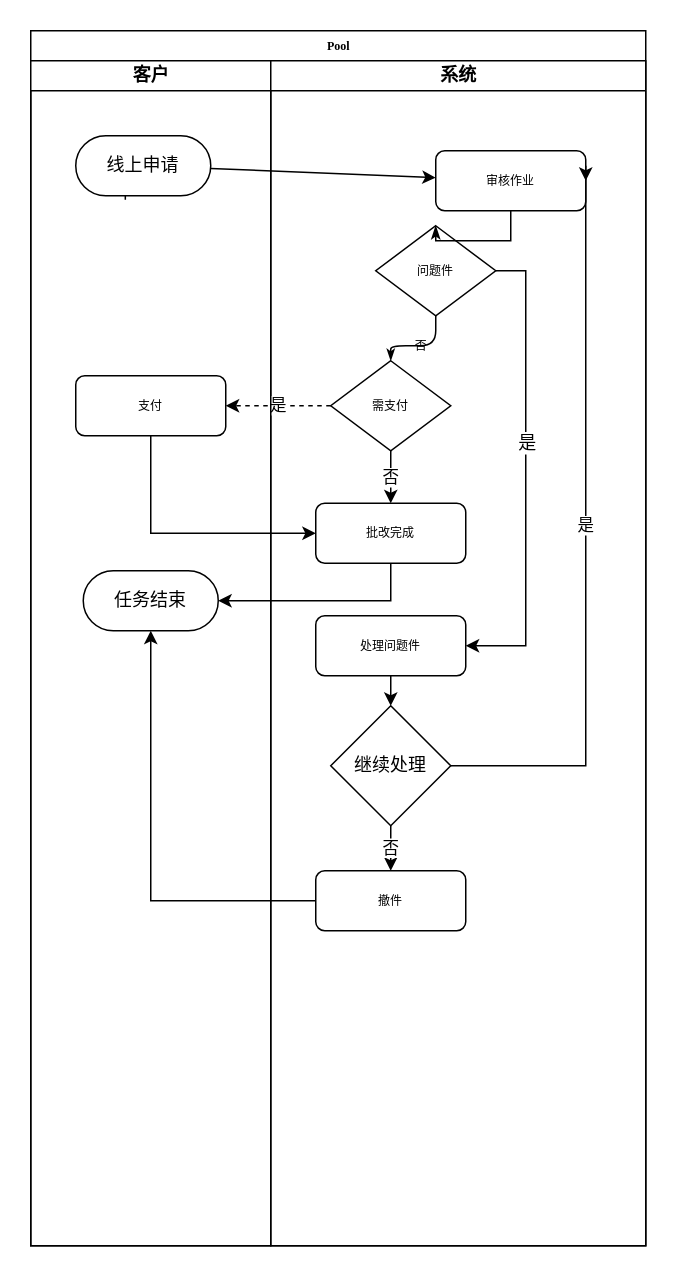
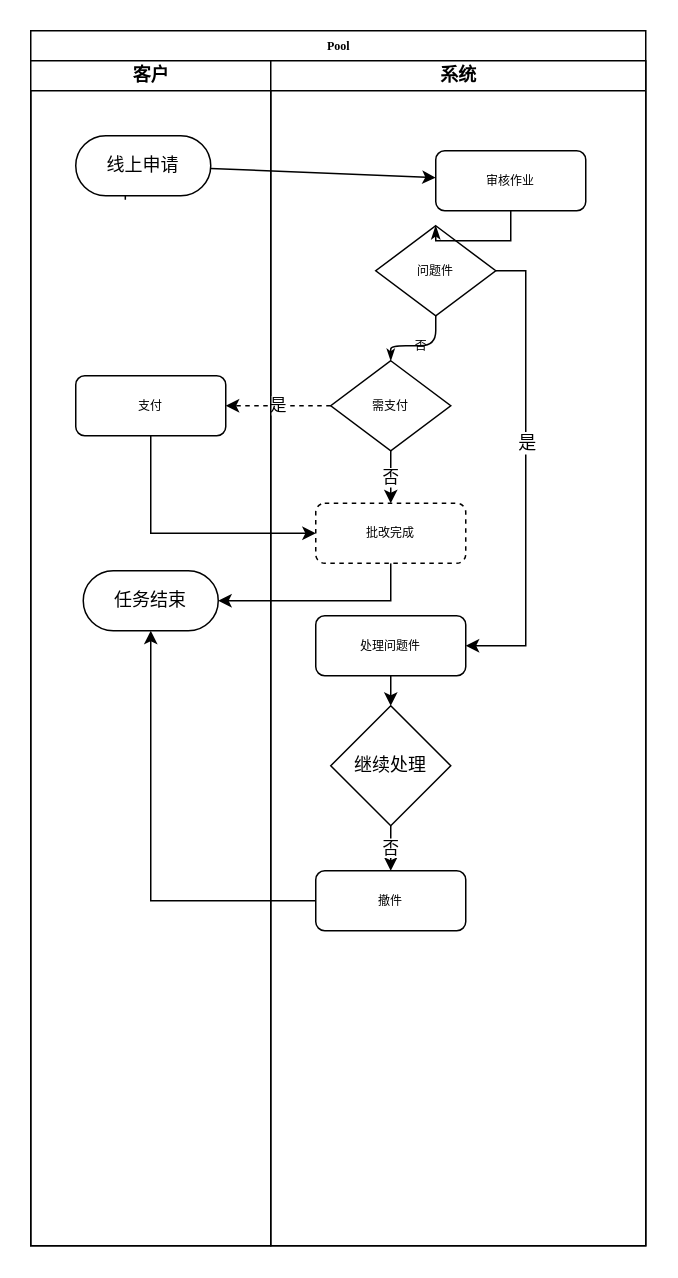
  <mxCell id="0" />
  <mxCell id="1" parent="0" />
  <mxCell id="2" value="Pool" style="swimlane;html=1;childLayout=stackLayout;startSize=20;rounded=0;shadow=0;labelBackgroundColor=none;strokeWidth=1;fontFamily=Verdana;fontSize=8;align=center;" parent="1" vertex="1"><mxGeometry x="20" y="20" width="410" height="810" as="geometry" /></mxCell>
  <mxCell id="3" style="edgeStyle=orthogonalEdgeStyle;rounded=1;html=1;labelBackgroundColor=none;startArrow=none;startFill=0;startSize=5;endArrow=classicThin;endFill=1;endSize=5;jettySize=auto;orthogonalLoop=1;strokeWidth=1;fontFamily=Verdana;fontSize=8" parent="2" edge="1"><mxGeometry relative="1" as="geometry"><mxPoint x="440" y="690" as="sourcePoint" /></mxGeometry></mxCell>
  <mxCell id="4" style="edgeStyle=orthogonalEdgeStyle;rounded=1;html=1;labelBackgroundColor=none;startArrow=none;startFill=0;startSize=5;endArrow=classicThin;endFill=1;endSize=5;jettySize=auto;orthogonalLoop=1;strokeWidth=1;fontFamily=Verdana;fontSize=8" parent="2" edge="1"><mxGeometry relative="1" as="geometry"><mxPoint x="610" y="690" as="sourcePoint" /></mxGeometry></mxCell>
  <mxCell id="5" style="edgeStyle=orthogonalEdgeStyle;rounded=1;html=1;labelBackgroundColor=none;startArrow=none;startFill=0;startSize=5;endArrow=classicThin;endFill=1;endSize=5;jettySize=auto;orthogonalLoop=1;strokeWidth=1;fontFamily=Verdana;fontSize=8" parent="2" edge="1"><mxGeometry relative="1" as="geometry"><mxPoint x="450" y="450" as="sourcePoint" /></mxGeometry></mxCell>
  <mxCell id="6" style="edgeStyle=orthogonalEdgeStyle;rounded=1;html=1;labelBackgroundColor=none;startArrow=none;startFill=0;startSize=5;endArrow=classicThin;endFill=1;endSize=5;jettySize=auto;orthogonalLoop=1;strokeColor=#000000;strokeWidth=1;fontFamily=Verdana;fontSize=8;fontColor=#000000;" parent="2" edge="1"><mxGeometry relative="1" as="geometry"><mxPoint x="450" y="610" as="targetPoint" /></mxGeometry></mxCell>
  <mxCell id="7" value="客户" style="swimlane;html=1;startSize=20;" parent="2" vertex="1"><mxGeometry y="20" width="160" height="790" as="geometry" /></mxCell>
  <mxCell id="8" value="" style="endArrow=classic;html=1;exitX=0.367;exitY=1.067;exitDx=0;exitDy=0;exitPerimeter=0;" parent="7" source="9" edge="1"><mxGeometry width="50" height="50" relative="1" as="geometry"><mxPoint y="690" as="sourcePoint" /><mxPoint x="63" y="60" as="targetPoint" /><Array as="points" /></mxGeometry></mxCell>
  <mxCell id="9" value="线上申请" style="rounded=1;whiteSpace=wrap;html=1;direction=east;perimeter=rectanglePerimeter;arcSize=50;" parent="7" vertex="1"><mxGeometry x="30" y="50" width="90" height="40" as="geometry" /></mxCell>
  <mxCell id="10" value="支付" style="rounded=1;whiteSpace=wrap;html=1;shadow=0;labelBackgroundColor=none;strokeWidth=1;fontFamily=Verdana;fontSize=8;align=center;" parent="7" vertex="1"><mxGeometry x="30" y="210" width="100" height="40" as="geometry" /></mxCell>
  <mxCell id="11" value="任务结束&lt;br&gt;" style="rounded=1;whiteSpace=wrap;html=1;arcSize=50;fillOpacity=100;flipV=1;" parent="7" vertex="1"><mxGeometry x="35" y="340" width="90" height="40" as="geometry" /></mxCell>
  <mxCell id="12" value="" style="endArrow=classic;html=1;" parent="2" source="9" target="18" edge="1"><mxGeometry width="50" height="50" relative="1" as="geometry"><mxPoint y="670" as="sourcePoint" /><mxPoint x="50" y="620" as="targetPoint" /></mxGeometry></mxCell>
  <mxCell id="13" value="" style="endArrow=classic;html=1;entryX=0;entryY=0.5;entryDx=0;entryDy=0;exitX=0.5;exitY=1;exitDx=0;exitDy=0;rounded=0;" parent="2" source="10" target="26" edge="1"><mxGeometry width="50" height="50" relative="1" as="geometry"><mxPoint x="70" y="280" as="sourcePoint" /><mxPoint x="120" y="230" as="targetPoint" /><Array as="points"><mxPoint x="80" y="335" /></Array></mxGeometry></mxCell>
  <mxCell id="14" value="" style="endArrow=classic;html=1;rounded=0;" parent="2" source="26" target="11" edge="1"><mxGeometry width="50" height="50" relative="1" as="geometry"><mxPoint x="180" y="410" as="sourcePoint" /><mxPoint x="230" y="360" as="targetPoint" /><Array as="points"><mxPoint x="240" y="380" /></Array></mxGeometry></mxCell>
  <mxCell id="15" value="" style="endArrow=classic;html=1;rounded=0;" parent="2" source="31" target="11" edge="1"><mxGeometry width="50" height="50" relative="1" as="geometry"><mxPoint x="70" y="530" as="sourcePoint" /><mxPoint x="120" y="480" as="targetPoint" /><Array as="points"><mxPoint x="80" y="580" /></Array></mxGeometry></mxCell>
  <mxCell id="16" value="是" style="endArrow=classic;html=1;dashed=1;" parent="2" source="25" target="10" edge="1"><mxGeometry width="50" height="50" relative="1" as="geometry"><mxPoint x="130" y="200" as="sourcePoint" /><mxPoint x="180" y="150" as="targetPoint" /></mxGeometry></mxCell>
  <mxCell id="17" value="系统" style="swimlane;html=1;startSize=20;" parent="2" vertex="1"><mxGeometry x="160" y="20" width="250" height="790" as="geometry" /></mxCell>
  <mxCell id="18" value="审核作业" style="rounded=1;whiteSpace=wrap;html=1;shadow=0;labelBackgroundColor=none;strokeWidth=1;fontFamily=Verdana;fontSize=8;align=center;" parent="17" vertex="1"><mxGeometry x="110" y="60" width="100" height="40" as="geometry" /></mxCell>
  <mxCell id="19" value="问题件" style="rhombus;whiteSpace=wrap;html=1;rounded=0;shadow=0;labelBackgroundColor=none;strokeWidth=1;fontFamily=Verdana;fontSize=8;align=center;" parent="17" vertex="1"><mxGeometry x="70" y="110" width="80" height="60" as="geometry" /></mxCell>
  <mxCell id="20" style="edgeStyle=orthogonalEdgeStyle;html=1;labelBackgroundColor=none;startArrow=none;startFill=0;endArrow=classicThin;endFill=1;jettySize=auto;orthogonalLoop=1;strokeWidth=1;fontFamily=Verdana;fontSize=8;rounded=0;" parent="17" source="18" target="19" edge="1"><mxGeometry relative="1" as="geometry" /></mxCell>
  <mxCell id="21" value="否" style="edgeStyle=orthogonalEdgeStyle;rounded=1;html=1;labelBackgroundColor=none;startArrow=none;startFill=0;startSize=5;endArrow=classicThin;endFill=1;endSize=5;jettySize=auto;orthogonalLoop=1;strokeWidth=1;fontFamily=Verdana;fontSize=8" parent="17" source="19" target="25" edge="1"><mxGeometry relative="1" as="geometry" /></mxCell>
  <mxCell id="22" value="处理问题件&lt;br&gt;" style="rounded=1;whiteSpace=wrap;html=1;shadow=0;labelBackgroundColor=none;strokeWidth=1;fontFamily=Verdana;fontSize=8;align=center;" parent="17" vertex="1"><mxGeometry x="30" y="370" width="100" height="40" as="geometry" /></mxCell>
  <mxCell id="23" value="" style="endArrow=classic;html=1;rounded=0;" parent="17" source="19" target="22" edge="1"><mxGeometry width="50" height="50" relative="1" as="geometry"><mxPoint x="130" y="170" as="sourcePoint" /><mxPoint x="280" y="120" as="targetPoint" /><Array as="points"><mxPoint x="170" y="140" /><mxPoint x="170" y="390" /></Array></mxGeometry></mxCell>
  <mxCell id="24" value="是&lt;br&gt;" style="text;html=1;align=center;verticalAlign=middle;resizable=0;points=[];;labelBackgroundColor=#ffffff;" parent="23" vertex="1" connectable="0"><mxGeometry x="-0.133" relative="1" as="geometry"><mxPoint as="offset" /></mxGeometry></mxCell>
  <mxCell id="25" value="需支付&lt;br&gt;" style="rhombus;whiteSpace=wrap;html=1;rounded=0;shadow=0;labelBackgroundColor=none;strokeWidth=1;fontFamily=Verdana;fontSize=8;align=center;" parent="17" vertex="1"><mxGeometry x="40" y="200" width="80" height="60" as="geometry" /></mxCell>
- <mxCell id="26" value="批改完成" style="rounded=1;whiteSpace=wrap;html=1;shadow=0;labelBackgroundColor=none;strokeWidth=1;fontFamily=Verdana;fontSize=8;align=center;" parent="17" vertex="1"><mxGeometry x="30" y="295" width="100" height="40" as="geometry" /></mxCell>
+ <mxCell id="26" value="批改完成" style="rounded=1;whiteSpace=wrap;html=1;shadow=0;labelBackgroundColor=none;strokeWidth=1;fontFamily=Verdana;fontSize=8;align=center;dashed=1;" parent="17" vertex="1"><mxGeometry x="30" y="295" width="100" height="40" as="geometry" /></mxCell>
  <mxCell id="27" value="否&lt;br&gt;" style="endArrow=classic;html=1;" parent="17" source="25" target="26" edge="1"><mxGeometry width="50" height="50" relative="1" as="geometry"><mxPoint x="-160" y="650" as="sourcePoint" /><mxPoint x="-110" y="600" as="targetPoint" /></mxGeometry></mxCell>
  <mxCell id="28" value="继续处理" style="rhombus;whiteSpace=wrap;html=1;rounded=0;" parent="17" vertex="1"><mxGeometry x="40" y="430" width="80" height="80" as="geometry" /></mxCell>
  <mxCell id="29" value="" style="endArrow=classic;html=1;" parent="17" source="22" target="28" edge="1"><mxGeometry width="50" height="50" relative="1" as="geometry"><mxPoint x="-160" y="690" as="sourcePoint" /><mxPoint x="-110" y="640" as="targetPoint" /></mxGeometry></mxCell>
- <mxCell id="30" value="是&lt;br&gt;" style="endArrow=classic;html=1;entryX=1;entryY=0.5;entryDx=0;entryDy=0;rounded=0;" parent="17" source="28" target="18" edge="1"><mxGeometry width="50" height="50" relative="1" as="geometry"><mxPoint x="-160" y="710" as="sourcePoint" /><mxPoint x="-110" y="660" as="targetPoint" /><Array as="points"><mxPoint x="210" y="470" /><mxPoint x="210" y="70" /></Array></mxGeometry></mxCell>
  <mxCell id="31" value="撤件" style="rounded=1;whiteSpace=wrap;html=1;shadow=0;labelBackgroundColor=none;strokeWidth=1;fontFamily=Verdana;fontSize=8;align=center;" parent="17" vertex="1"><mxGeometry x="30" y="540" width="100" height="40" as="geometry" /></mxCell>
  <mxCell id="32" value="否&lt;br&gt;" style="endArrow=classic;html=1;" parent="17" source="28" target="31" edge="1"><mxGeometry width="50" height="50" relative="1" as="geometry"><mxPoint x="-160" y="690" as="sourcePoint" /><mxPoint x="-110" y="640" as="targetPoint" /><mxPoint as="offset" /></mxGeometry></mxCell>
